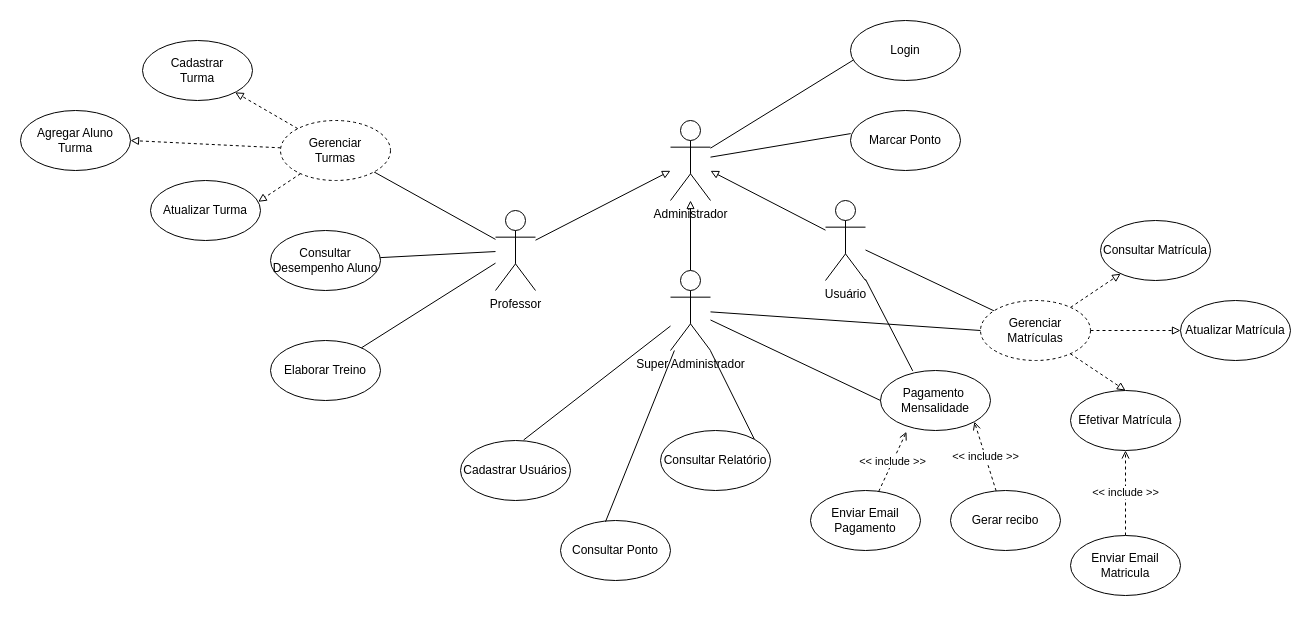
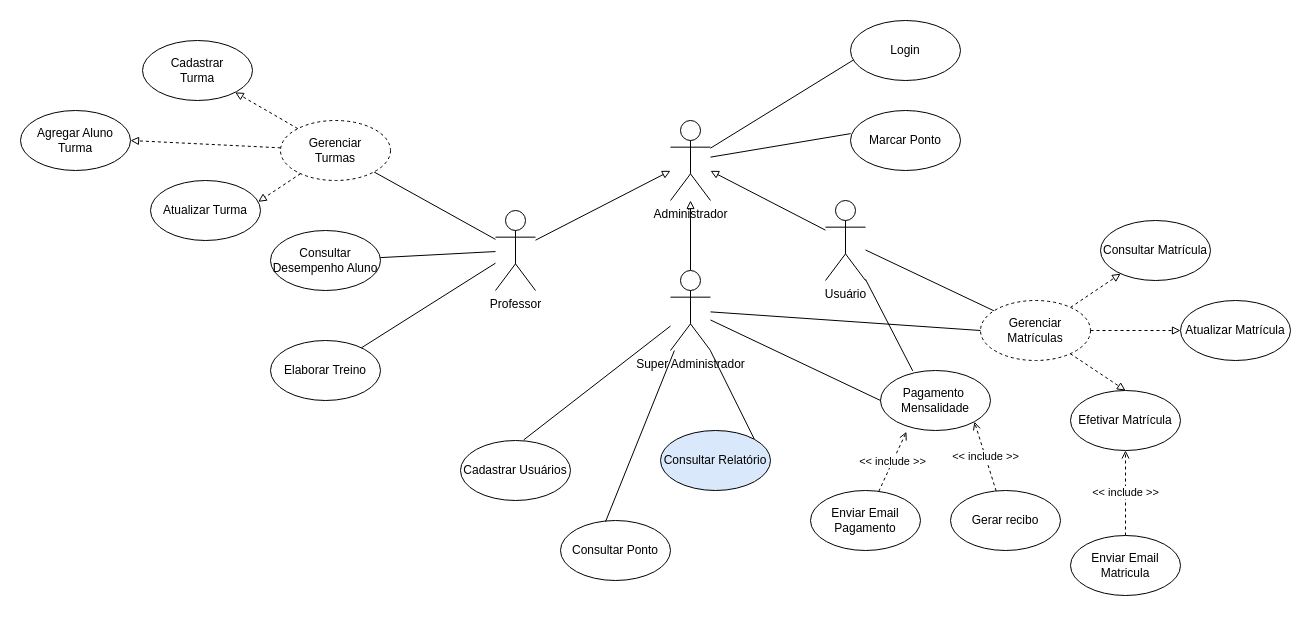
  <mxCell id="0" />
  <mxCell id="1" parent="0" />
  <mxCell id="2" style="edgeStyle=none;rounded=0;orthogonalLoop=1;jettySize=auto;html=1;entryX=0.027;entryY=0.658;entryDx=0;entryDy=0;entryPerimeter=0;endArrow=none;endFill=0;" parent="1" source="4" target="5" edge="1"><mxGeometry relative="1" as="geometry" /></mxCell>
  <mxCell id="3" style="edgeStyle=none;rounded=0;orthogonalLoop=1;jettySize=auto;html=1;entryX=0.002;entryY=0.385;entryDx=0;entryDy=0;entryPerimeter=0;endArrow=none;endFill=0;" parent="1" source="4" target="9" edge="1"><mxGeometry relative="1" as="geometry" /></mxCell>
  <mxCell id="4" value="Administrador" style="shape=umlActor;verticalLabelPosition=bottom;verticalAlign=top;html=1;outlineConnect=0;" parent="1" vertex="1"><mxGeometry x="670" y="120" width="40" height="80" as="geometry" /></mxCell>
  <mxCell id="5" value="Login" style="ellipse;whiteSpace=wrap;html=1;" parent="1" vertex="1"><mxGeometry x="850" y="20" width="110" height="60" as="geometry" /></mxCell>
  <mxCell id="6" value="Efetivar Matrícula" style="ellipse;whiteSpace=wrap;html=1;" parent="1" vertex="1"><mxGeometry x="1070" y="390" width="110" height="60" as="geometry" /></mxCell>
  <mxCell id="7" value="Atualizar Matrícula" style="ellipse;whiteSpace=wrap;html=1;" parent="1" vertex="1"><mxGeometry x="1180" y="300" width="110" height="60" as="geometry" /></mxCell>
  <mxCell id="8" value="Consultar Matrícula" style="ellipse;whiteSpace=wrap;html=1;" parent="1" vertex="1"><mxGeometry x="1100" y="220" width="110" height="60" as="geometry" /></mxCell>
  <mxCell id="9" value="Marcar Ponto" style="ellipse;whiteSpace=wrap;html=1;" parent="1" vertex="1"><mxGeometry x="850" y="110" width="110" height="60" as="geometry" /></mxCell>
  <mxCell id="10" value="Pagamento&amp;nbsp; Mensalidade" style="ellipse;whiteSpace=wrap;html=1;" parent="1" vertex="1"><mxGeometry x="880" y="370" width="110" height="60" as="geometry" /></mxCell>
  <mxCell id="11" value="&amp;lt;&amp;lt; include &amp;gt;&amp;gt;" style="edgeStyle=none;rounded=0;orthogonalLoop=1;jettySize=auto;html=1;entryX=0.5;entryY=1;entryDx=0;entryDy=0;dashed=1;endArrow=open;endFill=0;" parent="1" source="12" target="6" edge="1"><mxGeometry relative="1" as="geometry" /></mxCell>
  <mxCell id="12" value="Enviar Email Matricula" style="ellipse;whiteSpace=wrap;html=1;" parent="1" vertex="1"><mxGeometry x="1070" y="535" width="110" height="60" as="geometry" /></mxCell>
  <mxCell id="13" value="&amp;lt;&amp;lt; include &amp;gt;&amp;gt;" style="edgeStyle=none;rounded=0;orthogonalLoop=1;jettySize=auto;html=1;entryX=0.236;entryY=1.021;entryDx=0;entryDy=0;entryPerimeter=0;endArrow=open;endFill=0;dashed=1;" parent="1" source="14" target="10" edge="1"><mxGeometry relative="1" as="geometry" /></mxCell>
  <mxCell id="14" value="Enviar Email Pagamento" style="ellipse;whiteSpace=wrap;html=1;" parent="1" vertex="1"><mxGeometry x="810" y="490" width="110" height="60" as="geometry" /></mxCell>
  <mxCell id="15" value="&amp;lt;&amp;lt; include &amp;gt;&amp;gt;" style="edgeStyle=none;rounded=0;orthogonalLoop=1;jettySize=auto;html=1;entryX=1;entryY=1;entryDx=0;entryDy=0;dashed=1;endArrow=open;endFill=0;" parent="1" source="16" target="10" edge="1"><mxGeometry relative="1" as="geometry" /></mxCell>
  <mxCell id="16" value="Gerar recibo" style="ellipse;whiteSpace=wrap;html=1;" parent="1" vertex="1"><mxGeometry x="950" y="490" width="110" height="60" as="geometry" /></mxCell>
  <mxCell id="17" value="Elaborar Treino" style="ellipse;whiteSpace=wrap;html=1;" parent="1" vertex="1"><mxGeometry x="270" y="340" width="110" height="60" as="geometry" /></mxCell>
  <mxCell id="18" value="Consultar Desempenho Aluno" style="ellipse;whiteSpace=wrap;html=1;" parent="1" vertex="1"><mxGeometry x="270" y="230" width="110" height="60" as="geometry" /></mxCell>
- <mxCell id="19" value="Consultar Relatório" style="ellipse;whiteSpace=wrap;html=1;" parent="1" vertex="1"><mxGeometry x="660" y="430" width="110" height="60" as="geometry" /></mxCell>
+ <mxCell id="19" value="Consultar Relatório" style="ellipse;whiteSpace=wrap;html=1;fillColor=#dae8fc;" parent="1" vertex="1"><mxGeometry x="660" y="430" width="110" height="60" as="geometry" /></mxCell>
  <mxCell id="20" value="Cadastrar Usuários" style="ellipse;whiteSpace=wrap;html=1;" parent="1" vertex="1"><mxGeometry x="460" y="440" width="110" height="60" as="geometry" /></mxCell>
  <mxCell id="21" value="Consultar Ponto" style="ellipse;whiteSpace=wrap;html=1;" parent="1" vertex="1"><mxGeometry x="560" y="520" width="110" height="60" as="geometry" /></mxCell>
  <mxCell id="22" style="rounded=0;orthogonalLoop=1;jettySize=auto;html=1;endArrow=block;endFill=0;" parent="1" source="26" target="4" edge="1"><mxGeometry relative="1" as="geometry"><mxPoint x="710" y="230" as="targetPoint" /></mxGeometry></mxCell>
  <mxCell id="23" style="edgeStyle=none;rounded=0;orthogonalLoop=1;jettySize=auto;html=1;endArrow=none;endFill=0;" parent="1" source="26" target="18" edge="1"><mxGeometry relative="1" as="geometry" /></mxCell>
  <mxCell id="24" style="edgeStyle=none;rounded=0;orthogonalLoop=1;jettySize=auto;html=1;endArrow=none;endFill=0;" parent="1" source="26" target="17" edge="1"><mxGeometry relative="1" as="geometry" /></mxCell>
  <mxCell id="25" style="edgeStyle=none;rounded=0;orthogonalLoop=1;jettySize=auto;html=1;endArrow=none;endFill=0;" edge="1" parent="1" source="26" target="45"><mxGeometry relative="1" as="geometry" /></mxCell>
  <mxCell id="26" value="Professor" style="shape=umlActor;verticalLabelPosition=bottom;verticalAlign=top;html=1;outlineConnect=0;" parent="1" vertex="1"><mxGeometry x="495" y="210" width="40" height="80" as="geometry" /></mxCell>
  <mxCell id="27" style="edgeStyle=none;rounded=0;orthogonalLoop=1;jettySize=auto;html=1;endArrow=block;endFill=0;" parent="1" source="30" target="4" edge="1"><mxGeometry relative="1" as="geometry"><mxPoint x="780" y="230" as="targetPoint" /></mxGeometry></mxCell>
  <mxCell id="28" style="edgeStyle=none;rounded=0;orthogonalLoop=1;jettySize=auto;html=1;endArrow=none;endFill=0;" parent="1" source="30" target="34" edge="1"><mxGeometry relative="1" as="geometry" /></mxCell>
  <mxCell id="29" style="edgeStyle=none;rounded=0;orthogonalLoop=1;jettySize=auto;html=1;entryX=0.293;entryY=0.006;entryDx=0;entryDy=0;entryPerimeter=0;endArrow=none;endFill=0;" parent="1" source="30" target="10" edge="1"><mxGeometry relative="1" as="geometry" /></mxCell>
  <mxCell id="30" value="Usuário" style="shape=umlActor;verticalLabelPosition=bottom;verticalAlign=top;html=1;outlineConnect=0;" parent="1" vertex="1"><mxGeometry x="825" y="200" width="40" height="80" as="geometry" /></mxCell>
  <mxCell id="31" style="edgeStyle=none;rounded=0;orthogonalLoop=1;jettySize=auto;html=1;entryX=0.5;entryY=0;entryDx=0;entryDy=0;endArrow=block;endFill=0;dashed=1;" parent="1" source="34" target="6" edge="1"><mxGeometry relative="1" as="geometry" /></mxCell>
  <mxCell id="32" style="edgeStyle=none;rounded=0;orthogonalLoop=1;jettySize=auto;html=1;entryX=0;entryY=0.5;entryDx=0;entryDy=0;dashed=1;endArrow=block;endFill=0;" parent="1" source="34" target="7" edge="1"><mxGeometry relative="1" as="geometry" /></mxCell>
  <mxCell id="33" style="edgeStyle=none;rounded=0;orthogonalLoop=1;jettySize=auto;html=1;dashed=1;endArrow=block;endFill=0;" parent="1" source="34" target="8" edge="1"><mxGeometry relative="1" as="geometry" /></mxCell>
  <mxCell id="34" value="Gerenciar Matrículas" style="ellipse;whiteSpace=wrap;html=1;dashed=1;" parent="1" vertex="1"><mxGeometry x="980" y="300" width="110" height="60" as="geometry" /></mxCell>
  <mxCell id="35" style="edgeStyle=none;rounded=0;orthogonalLoop=1;jettySize=auto;html=1;endArrow=block;endFill=0;" parent="1" source="41" target="4" edge="1"><mxGeometry relative="1" as="geometry" /></mxCell>
  <mxCell id="36" style="edgeStyle=none;rounded=0;orthogonalLoop=1;jettySize=auto;html=1;entryX=0.574;entryY=-0.009;entryDx=0;entryDy=0;entryPerimeter=0;endArrow=none;endFill=0;" parent="1" source="41" target="20" edge="1"><mxGeometry relative="1" as="geometry" /></mxCell>
  <mxCell id="37" style="edgeStyle=none;rounded=0;orthogonalLoop=1;jettySize=auto;html=1;entryX=1;entryY=0;entryDx=0;entryDy=0;endArrow=none;endFill=0;" parent="1" source="41" target="19" edge="1"><mxGeometry relative="1" as="geometry" /></mxCell>
  <mxCell id="38" style="edgeStyle=none;rounded=0;orthogonalLoop=1;jettySize=auto;html=1;entryX=0.409;entryY=0.021;entryDx=0;entryDy=0;entryPerimeter=0;endArrow=none;endFill=0;" parent="1" source="41" target="21" edge="1"><mxGeometry relative="1" as="geometry" /></mxCell>
  <mxCell id="39" style="edgeStyle=none;rounded=0;orthogonalLoop=1;jettySize=auto;html=1;entryX=0;entryY=0.5;entryDx=0;entryDy=0;endArrow=none;endFill=0;" parent="1" source="41" target="34" edge="1"><mxGeometry relative="1" as="geometry" /></mxCell>
  <mxCell id="40" style="edgeStyle=none;rounded=0;orthogonalLoop=1;jettySize=auto;html=1;entryX=0;entryY=0.5;entryDx=0;entryDy=0;endArrow=none;endFill=0;" parent="1" source="41" target="10" edge="1"><mxGeometry relative="1" as="geometry" /></mxCell>
  <mxCell id="41" value="Super Administrador" style="shape=umlActor;verticalLabelPosition=bottom;verticalAlign=top;html=1;outlineConnect=0;" parent="1" vertex="1"><mxGeometry x="670" y="270" width="40" height="80" as="geometry" /></mxCell>
  <mxCell id="42" style="edgeStyle=none;rounded=0;orthogonalLoop=1;jettySize=auto;html=1;endArrow=block;endFill=0;dashed=1;" edge="1" parent="1" source="45" target="46"><mxGeometry relative="1" as="geometry" /></mxCell>
  <mxCell id="43" style="edgeStyle=none;rounded=0;orthogonalLoop=1;jettySize=auto;html=1;entryX=1;entryY=0.5;entryDx=0;entryDy=0;endArrow=block;endFill=0;dashed=1;" edge="1" parent="1" source="45" target="47"><mxGeometry relative="1" as="geometry" /></mxCell>
  <mxCell id="44" style="edgeStyle=none;rounded=0;orthogonalLoop=1;jettySize=auto;html=1;entryX=0.979;entryY=0.355;entryDx=0;entryDy=0;entryPerimeter=0;endArrow=block;endFill=0;dashed=1;" edge="1" parent="1" source="45" target="48"><mxGeometry relative="1" as="geometry" /></mxCell>
  <mxCell id="45" value="Gerenciar &lt;br&gt;Turmas" style="ellipse;whiteSpace=wrap;html=1;dashed=1;" vertex="1" parent="1"><mxGeometry x="280" y="120" width="110" height="60" as="geometry" /></mxCell>
  <mxCell id="46" value="Cadastrar&lt;br&gt;Turma" style="ellipse;whiteSpace=wrap;html=1;" vertex="1" parent="1"><mxGeometry x="142" y="40" width="110" height="60" as="geometry" /></mxCell>
  <mxCell id="47" value="Agregar Aluno Turma" style="ellipse;whiteSpace=wrap;html=1;" vertex="1" parent="1"><mxGeometry x="20" y="110" width="110" height="60" as="geometry" /></mxCell>
  <mxCell id="48" value="Atualizar Turma" style="ellipse;whiteSpace=wrap;html=1;" vertex="1" parent="1"><mxGeometry x="150" y="180" width="110" height="60" as="geometry" /></mxCell>
